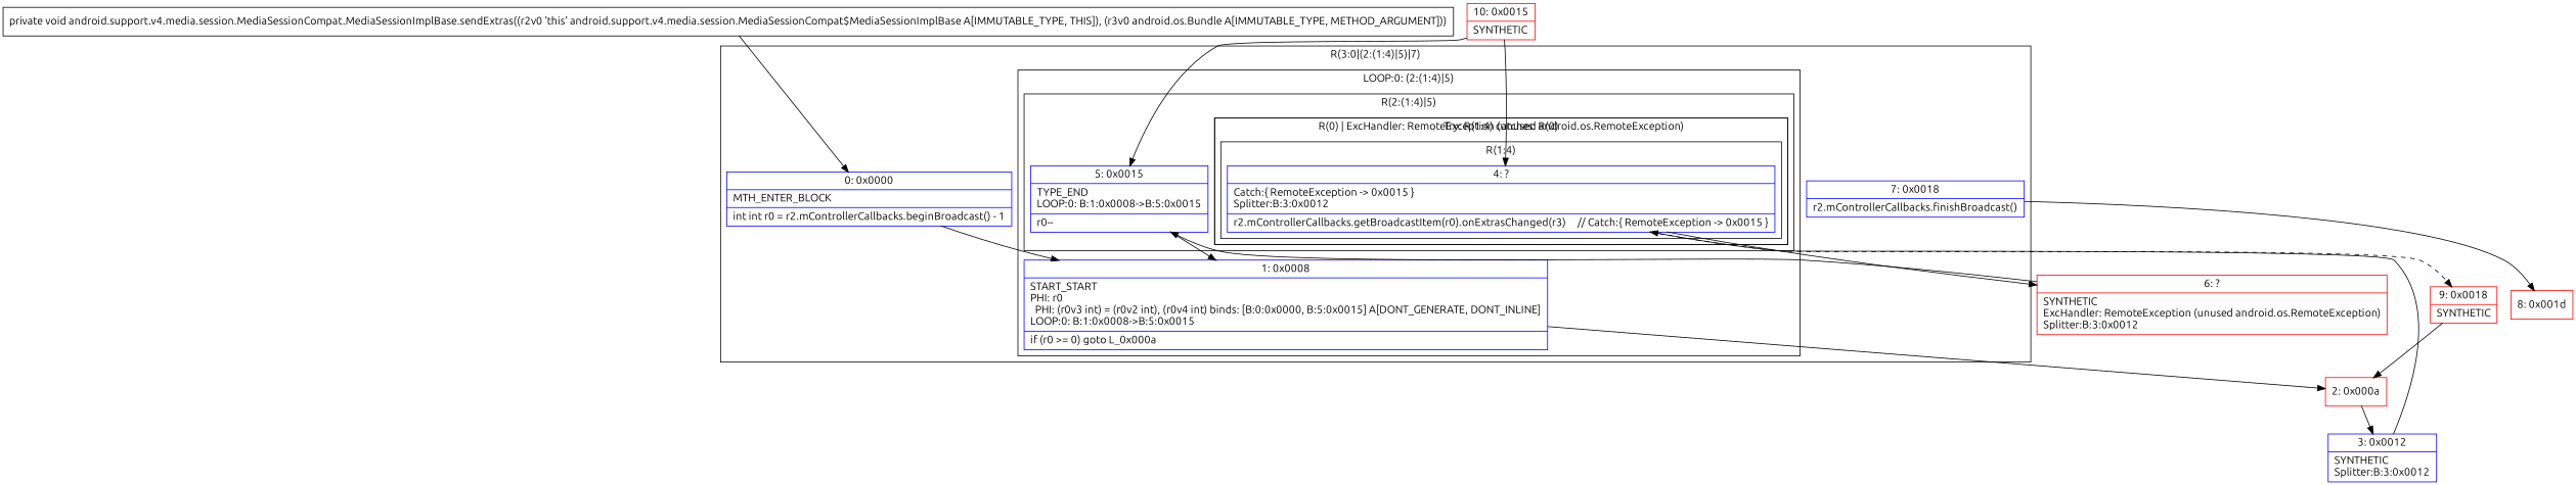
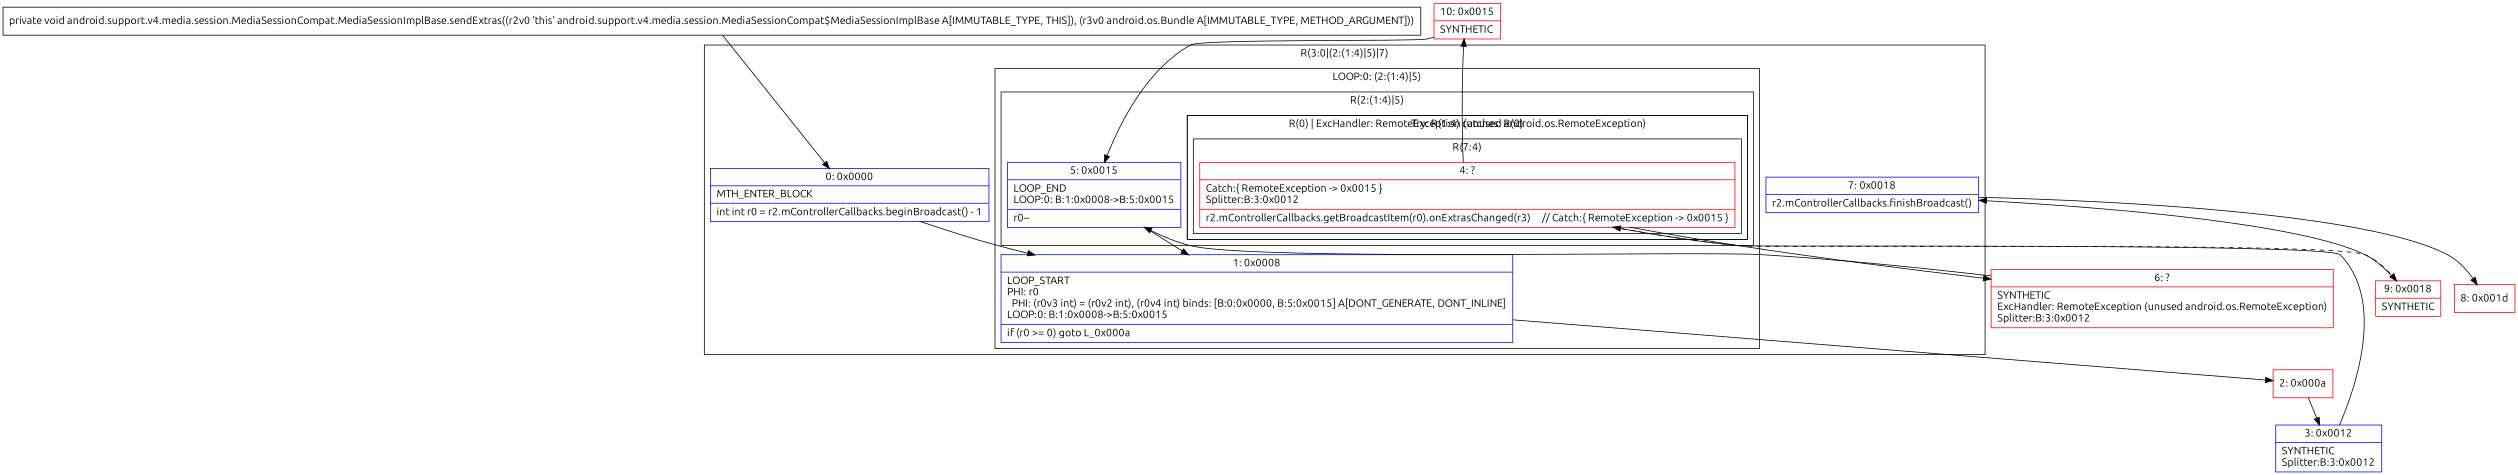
  digraph {
    fontname=Ubuntu
    node [color=blue fontname=Ubuntu shape=record]
    edge [fontname=Ubuntu]
-   n1 [label="{4\:\ ?|Catch:\{ RemoteException \-\> 0x0015 \}\lSplitter:B:3:0x0012\l|r2.mControllerCallbacks.getBroadcastItem(r0).onExtrasChanged(r3)     \/\/ Catch:\{ RemoteException \-\> 0x0015 \}\l}"]
-   n2 [label="{5\:\ 0x0015|TYPE_END\lLOOP:0: B:1:0x0008\-\>B:5:0x0015\l|r0\-\-\l}"]
-   n3 [label="{1\:\ 0x0008|START_START\lPHI: r0 \l  PHI: (r0v3 int) = (r0v2 int), (r0v4 int) binds: [B:0:0x0000, B:5:0x0015] A[DONT_GENERATE, DONT_INLINE]\lLOOP:0: B:1:0x0008\-\>B:5:0x0015\l|if (r0 \>= 0) goto L_0x000a\l}"]
+   n1 [color=red label="{4\:\ ?|Catch:\{ RemoteException \-\> 0x0015 \}\lSplitter:B:3:0x0012\l|r2.mControllerCallbacks.getBroadcastItem(r0).onExtrasChanged(r3)     \/\/ Catch:\{ RemoteException \-\> 0x0015 \}\l}"]
+   n2 [label="{5\:\ 0x0015|LOOP_END\lLOOP:0: B:1:0x0008\-\>B:5:0x0015\l|r0\-\-\l}"]
+   n3 [label="{1\:\ 0x0008|LOOP_START\lPHI: r0 \l  PHI: (r0v3 int) = (r0v2 int), (r0v4 int) binds: [B:0:0x0000, B:5:0x0015] A[DONT_GENERATE, DONT_INLINE]\lLOOP:0: B:1:0x0008\-\>B:5:0x0015\l|if (r0 \>= 0) goto L_0x000a\l}"]
    n4 [label="{0\:\ 0x0000|MTH_ENTER_BLOCK\l|int int r0 = r2.mControllerCallbacks.beginBroadcast() \- 1\l}"]
    n5 [label="{7\:\ 0x0018|r2.mControllerCallbacks.finishBroadcast()\l}"]
    n6 [color=red label="{9\:\ 0x0018|SYNTHETIC\l}"]
    n7 [color=red label="{6\:\ ?|SYNTHETIC\lExcHandler: RemoteException (unused android.os.RemoteException)\lSplitter:B:3:0x0012\l}"]
    n8 [color=red label="{10\:\ 0x0015|SYNTHETIC\l}"]
    n9 [color=red label="{2\:\ 0x000a}"]
    n10 [color=red label="{8\:\ 0x001d}"]
    n11 [label="{3\:\ 0x0012|SYNTHETIC\lSplitter:B:3:0x0012\l}"]
    n12 [label="{private void android.support.v4.media.session.MediaSessionCompat.MediaSessionImplBase.sendExtras((r2v0 'this' android.support.v4.media.session.MediaSessionCompat$MediaSessionImplBase A[IMMUTABLE_TYPE, THIS]), (r3v0 android.os.Bundle A[IMMUTABLE_TYPE, METHOD_ARGUMENT])) }" color=""]
    subgraph cluster_1 {
      label="R(3:0|(2:(1:4)|5)|7)"
      n4
      n5
      subgraph cluster_2 {
        label="LOOP:0: (2:(1:4)|5)"
        n3
        subgraph cluster_3 {
          label="R(2:(1:4)|5)"
          n2
          subgraph cluster_4 {
            label="Try: R(1:4) catches: R(0)"
            subgraph cluster_5 {
-             label="R(1:4)"
+             label="R(7:4)"
              n1
            }
            subgraph cluster_6 {
              label="R(0) | ExcHandler: RemoteException (unused android.os.RemoteException)\l"
            }
          }
        }
      }
    }
    subgraph cluster_7 {
      label="R(0) | ExcHandler: RemoteException (unused android.os.RemoteException)\l"
    }
    n1 -> n6 [style=dashed]
    n1 -> n7
-   n8 -> n1
+   n1 -> n8
    n2 -> n3
    n3 -> n9
    n4 -> n3
    n5 -> n10
-   n6 -> n9
+   n6 -> n5
    n7 -> n2
    n8 -> n2
    n9 -> n11
    n11 -> n1
    n12 -> n4
  }
